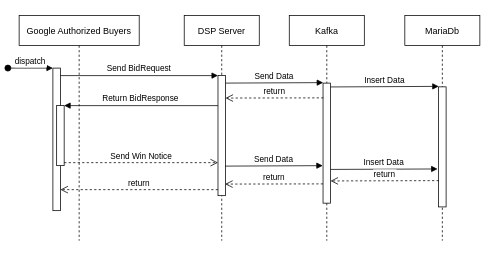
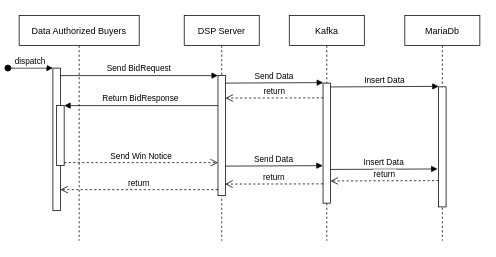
  <mxCell id="0" />
  <mxCell id="1" parent="0" />
- <mxCell id="2" value="Google Authorized Buyers" style="shape=umlLifeline;perimeter=lifelinePerimeter;container=1;collapsible=0;recursiveResize=0;rounded=0;shadow=0;strokeWidth=1;" parent="1" vertex="1"><mxGeometry x="20" y="20" width="160" height="300" as="geometry" /></mxCell>
+ <mxCell id="2" value="Data Authorized Buyers" style="shape=umlLifeline;perimeter=lifelinePerimeter;container=1;collapsible=0;recursiveResize=0;rounded=0;shadow=0;strokeWidth=1;" parent="1" vertex="1"><mxGeometry x="20" y="20" width="160" height="300" as="geometry" /></mxCell>
  <mxCell id="3" value="" style="points=[];perimeter=orthogonalPerimeter;rounded=0;shadow=0;strokeWidth=1;" parent="2" vertex="1"><mxGeometry x="45" y="70" width="10" height="190" as="geometry" /></mxCell>
  <mxCell id="4" value="dispatch" style="verticalAlign=bottom;startArrow=oval;endArrow=block;startSize=8;shadow=0;strokeWidth=1;" parent="2" target="3" edge="1"><mxGeometry relative="1" as="geometry"><mxPoint x="-15" y="70" as="sourcePoint" /></mxGeometry></mxCell>
  <mxCell id="5" value="" style="points=[];perimeter=orthogonalPerimeter;rounded=0;shadow=0;strokeWidth=1;" parent="2" vertex="1"><mxGeometry x="50" y="120" width="10" height="80" as="geometry" /></mxCell>
  <mxCell id="6" value="DSP Server" style="shape=umlLifeline;perimeter=lifelinePerimeter;container=1;collapsible=0;recursiveResize=0;rounded=0;shadow=0;strokeWidth=1;" parent="1" vertex="1"><mxGeometry x="240" y="20" width="100" height="300" as="geometry" /></mxCell>
  <mxCell id="7" value="" style="points=[];perimeter=orthogonalPerimeter;rounded=0;shadow=0;strokeWidth=1;" parent="6" vertex="1"><mxGeometry x="45" y="80" width="10" height="160" as="geometry" /></mxCell>
  <mxCell id="8" value="return" style="verticalAlign=bottom;endArrow=open;dashed=1;endSize=8;exitX=0;exitY=0.95;shadow=0;strokeWidth=1;" parent="1" source="7" target="3" edge="1"><mxGeometry relative="1" as="geometry"><mxPoint x="175" y="176" as="targetPoint" /></mxGeometry></mxCell>
  <mxCell id="9" value="Send BidRequest" style="verticalAlign=bottom;endArrow=block;entryX=0;entryY=0;shadow=0;strokeWidth=1;" parent="1" source="3" target="7" edge="1"><mxGeometry relative="1" as="geometry"><mxPoint x="175" y="100" as="sourcePoint" /></mxGeometry></mxCell>
  <mxCell id="10" value="Return BidResponse" style="verticalAlign=bottom;endArrow=block;entryX=1;entryY=0;shadow=0;strokeWidth=1;" parent="1" source="7" target="5" edge="1"><mxGeometry relative="1" as="geometry"><mxPoint x="140" y="140" as="sourcePoint" /></mxGeometry></mxCell>
  <mxCell id="11" value="Send Win Notice" style="verticalAlign=bottom;endArrow=open;dashed=1;endSize=8;exitX=1;exitY=0.95;shadow=0;strokeWidth=1;" parent="1" source="5" target="7" edge="1"><mxGeometry relative="1" as="geometry"><mxPoint x="140" y="197" as="targetPoint" /></mxGeometry></mxCell>
  <mxCell id="12" value="Kafka" style="shape=umlLifeline;perimeter=lifelinePerimeter;container=1;collapsible=0;recursiveResize=0;rounded=0;shadow=0;strokeWidth=1;" vertex="1" parent="1"><mxGeometry x="380" y="20" width="100" height="300" as="geometry" /></mxCell>
  <mxCell id="13" value="" style="points=[];perimeter=orthogonalPerimeter;rounded=0;shadow=0;strokeWidth=1;" vertex="1" parent="12"><mxGeometry x="45" y="90" width="10" height="160" as="geometry" /></mxCell>
  <mxCell id="14" value="Send Data" style="verticalAlign=bottom;endArrow=block;shadow=0;strokeWidth=1;entryX=0.019;entryY=-0.004;entryDx=0;entryDy=0;entryPerimeter=0;" edge="1" parent="12" target="13"><mxGeometry relative="1" as="geometry"><mxPoint x="-85" y="90" as="sourcePoint" /><mxPoint x="40" y="90" as="targetPoint" /></mxGeometry></mxCell>
  <mxCell id="15" value="Send Data" style="verticalAlign=bottom;endArrow=block;shadow=0;strokeWidth=1;entryX=0.019;entryY=-0.004;entryDx=0;entryDy=0;entryPerimeter=0;" edge="1" parent="12"><mxGeometry relative="1" as="geometry"><mxPoint x="-85.5" y="200.64" as="sourcePoint" /><mxPoint x="44.69" y="200" as="targetPoint" /></mxGeometry></mxCell>
  <mxCell id="16" value="return" style="verticalAlign=bottom;endArrow=open;dashed=1;endSize=8;shadow=0;strokeWidth=1;exitX=0.05;exitY=0.123;exitDx=0;exitDy=0;exitPerimeter=0;entryX=1;entryY=0.187;entryDx=0;entryDy=0;entryPerimeter=0;" edge="1" parent="12"><mxGeometry relative="1" as="geometry"><mxPoint x="-85.5" y="224.56" as="targetPoint" /><mxPoint x="45.0" y="224.32" as="sourcePoint" /></mxGeometry></mxCell>
  <mxCell id="17" value="return" style="verticalAlign=bottom;endArrow=open;dashed=1;endSize=8;shadow=0;strokeWidth=1;exitX=0.05;exitY=0.123;exitDx=0;exitDy=0;exitPerimeter=0;entryX=1;entryY=0.187;entryDx=0;entryDy=0;entryPerimeter=0;" edge="1" parent="1" source="13" target="7"><mxGeometry relative="1" as="geometry"><mxPoint x="300" y="130" as="targetPoint" /><mxPoint x="410" y="130" as="sourcePoint" /></mxGeometry></mxCell>
  <mxCell id="18" value="MariaDb" style="shape=umlLifeline;perimeter=lifelinePerimeter;container=1;collapsible=0;recursiveResize=0;rounded=0;shadow=0;strokeWidth=1;" vertex="1" parent="1"><mxGeometry x="534" y="20" width="100" height="300" as="geometry" /></mxCell>
  <mxCell id="19" value="" style="points=[];perimeter=orthogonalPerimeter;rounded=0;shadow=0;strokeWidth=1;" vertex="1" parent="18"><mxGeometry x="45" y="95" width="10" height="160" as="geometry" /></mxCell>
  <mxCell id="20" value="Insert Data" style="verticalAlign=bottom;endArrow=block;shadow=0;strokeWidth=1;entryX=0.019;entryY=-0.004;entryDx=0;entryDy=0;entryPerimeter=0;exitX=1.022;exitY=0.032;exitDx=0;exitDy=0;exitPerimeter=0;" edge="1" parent="1" target="19" source="13"><mxGeometry relative="1" as="geometry"><mxPoint x="449" y="110" as="sourcePoint" /><mxPoint x="574" y="110" as="targetPoint" /></mxGeometry></mxCell>
  <mxCell id="21" value="Insert Data" style="verticalAlign=bottom;endArrow=block;shadow=0;strokeWidth=1;entryX=-0.131;entryY=0.684;entryDx=0;entryDy=0;entryPerimeter=0;exitX=1.019;exitY=0.719;exitDx=0;exitDy=0;exitPerimeter=0;" edge="1" parent="1" source="13" target="19"><mxGeometry relative="1" as="geometry"><mxPoint x="448.5" y="220.64" as="sourcePoint" /><mxPoint x="578.69" y="220" as="targetPoint" /></mxGeometry></mxCell>
  <mxCell id="22" value="return" style="verticalAlign=bottom;endArrow=open;dashed=1;endSize=8;shadow=0;strokeWidth=1;exitX=0.023;exitY=0.781;exitDx=0;exitDy=0;exitPerimeter=0;entryX=0.994;entryY=0.815;entryDx=0;entryDy=0;entryPerimeter=0;" edge="1" parent="1" source="19" target="13"><mxGeometry relative="1" as="geometry"><mxPoint x="448.5" y="240.56" as="targetPoint" /><mxPoint x="579" y="240.32" as="sourcePoint" /></mxGeometry></mxCell>
